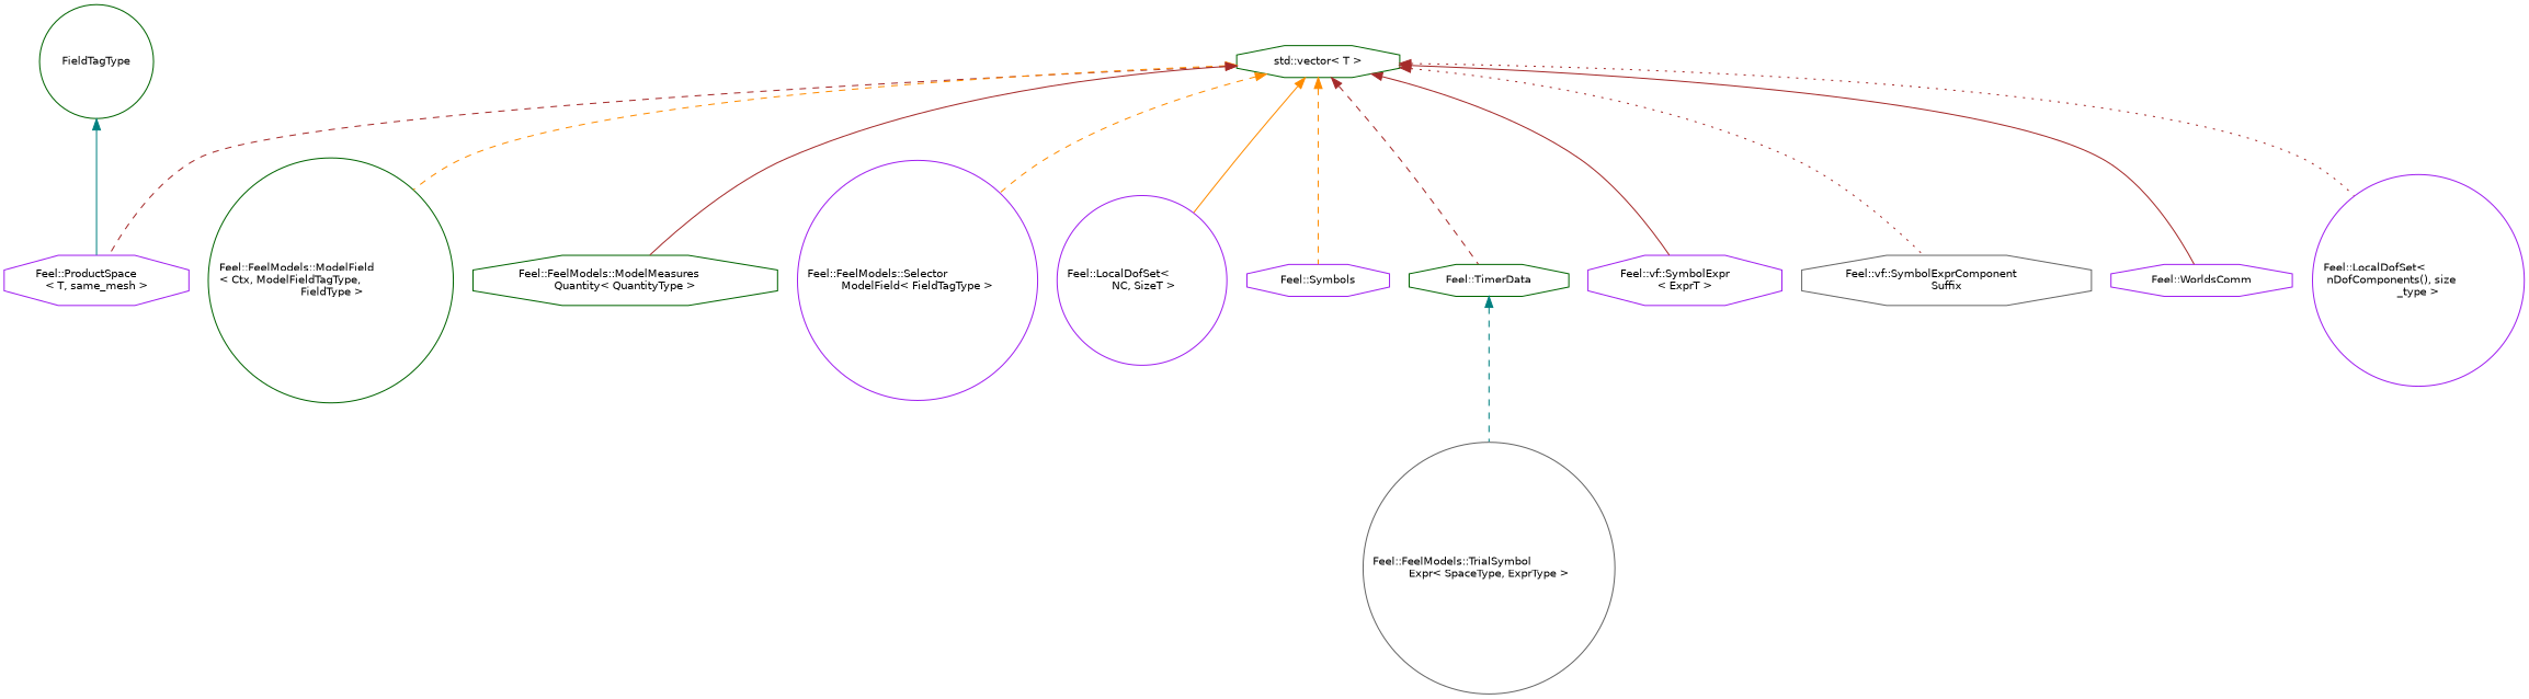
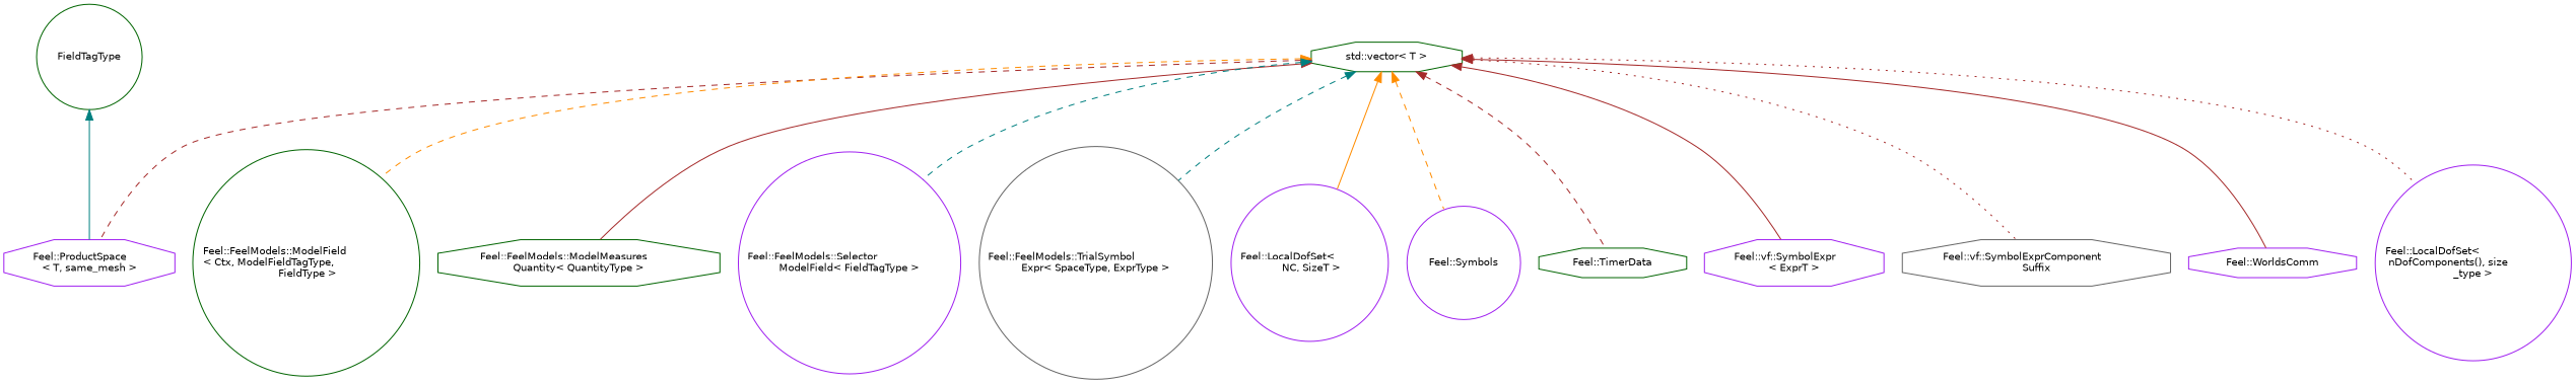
  digraph {
    rankdir=TB
    node [color=purple fillcolor=white fontname=Helvetica fontsize=10 shape=circle style=filled]
    edge [color=brown dir=back fontname=Helvetica fontsize=10 labelfontname=Helvetica labelfontsize=10 style=dashed]
    n1 [color=darkgreen height=0.2 label=FieldTagType width=0.4]
    n2 [height=0.2 label="Feel::ProductSpace\l\< T, same_mesh \>" shape=octagon width=0.4]
    n3 [color=darkgreen height=0.2 label="std::vector\< T \>" shape=octagon width=0.4]
    n4 [color=darkgreen height=0.2 label="Feel::FeelModels::ModelField\l\< Ctx, ModelFieldTagType,\l FieldType \>" width=0.4]
    n5 [color=darkgreen height=0.2 label="Feel::FeelModels::ModelMeasures\lQuantity\< QuantityType \>" shape=octagon width=0.4]
    n6 [height=0.2 label="Feel::FeelModels::Selector\lModelField\< FieldTagType \>" width=0.4]
    n7 [color=gray40 height=0.2 label="Feel::FeelModels::TrialSymbol\lExpr\< SpaceType, ExprType \>" width=0.4]
    n8 [height=0.2 label="Feel::LocalDofSet\<\l NC, SizeT \>" width=0.4]
-   n9 [height=0.2 label="Feel::Symbols" shape=octagon width=0.4]
+   n9 [height=0.2 label="Feel::Symbols" width=0.4]
    n10 [color=darkgreen height=0.2 label="Feel::TimerData" shape=octagon width=0.4]
    n11 [height=0.2 label="Feel::vf::SymbolExpr\l\< ExprT \>" shape=octagon width=0.4]
    n12 [color=gray40 height=0.2 label="Feel::vf::SymbolExprComponent\lSuffix" shape=octagon width=0.4]
    n13 [height=0.2 label="Feel::WorldsComm" shape=octagon width=0.4]
    n14 [height=0.2 label="Feel::LocalDofSet\<\l nDofComponents(), size\l_type \>" width=0.4]
    n1 -> n2 [color=teal style=solid]
    n3 -> n2
    n3 -> n4 [color=darkorange]
    n3 -> n5 [style=solid]
-   n3 -> n6 [color=darkorange]
-   n10 -> n7 [color=teal]
+   n3 -> n6 [color=teal]
+   n3 -> n7 [color=teal]
    n3 -> n8 [color=darkorange style=solid]
    n3 -> n9 [color=darkorange]
    n3 -> n10
    n3 -> n11 [style=solid]
    n3 -> n12 [style=dotted]
    n3 -> n13 [style=solid]
    n3 -> n14 [style=dotted]
  }
